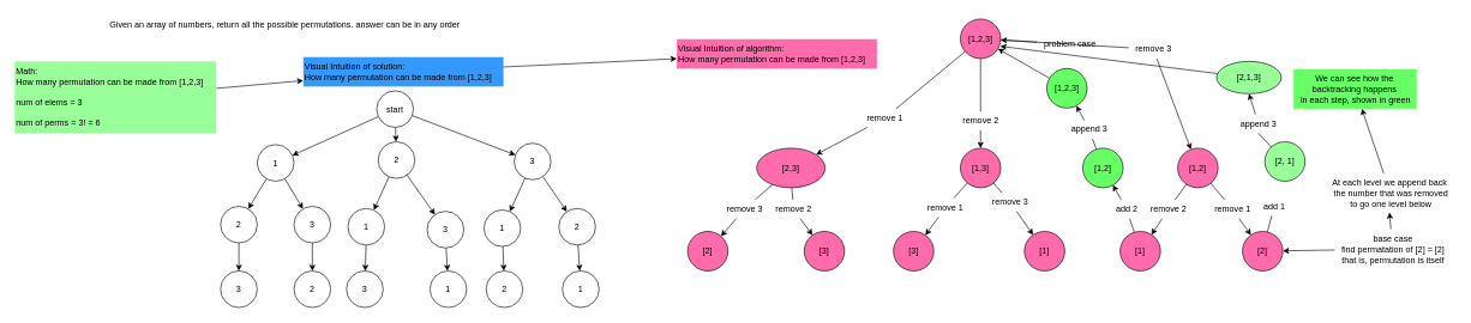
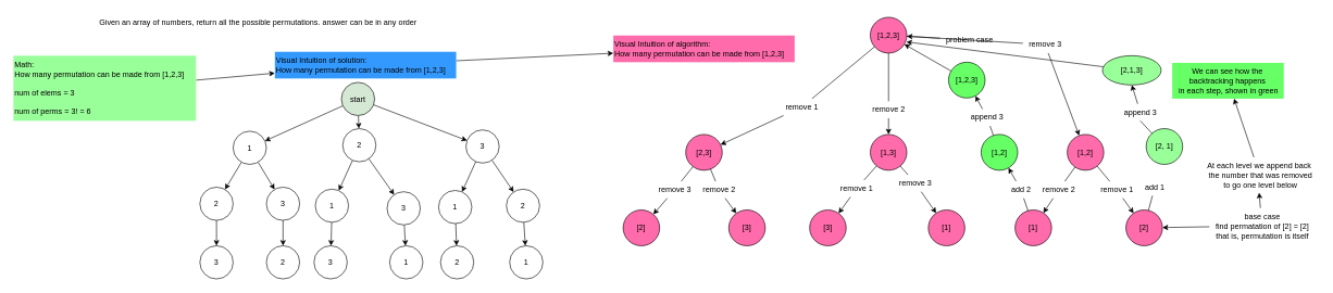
  <mxCell id="0" />
  <mxCell id="1" parent="0" />
  <mxCell id="2" value="Given an array of numbers, return all the possible permutations. answer can be in any order" style="text;html=1;align=center;verticalAlign=middle;resizable=0;points=[];autosize=1;strokeColor=none;fillColor=none;" parent="1" vertex="1"><mxGeometry x="140" y="20" width="510" height="30" as="geometry" /></mxCell>
  <mxCell id="3" style="edgeStyle=none;html=1;" parent="1" source="4" target="6" edge="1"><mxGeometry relative="1" as="geometry" /></mxCell>
  <mxCell id="4" value="Math:&lt;br&gt;How many permutation can be made from [1,2,3]&lt;br&gt;&lt;br&gt;num of elems = 3&lt;br&gt;&lt;br&gt;num of perms = 3! = 6" style="text;html=1;align=left;verticalAlign=middle;resizable=0;points=[];autosize=1;strokeColor=none;fillColor=#99FF99;" parent="1" vertex="1"><mxGeometry x="20" y="85" width="280" height="100" as="geometry" /></mxCell>
  <mxCell id="5" style="edgeStyle=none;html=1;" parent="1" source="6" target="38" edge="1"><mxGeometry relative="1" as="geometry" /></mxCell>
  <mxCell id="6" value="Visual Intuition of solution:&lt;br&gt;How many permutation can be made from [1,2,3]&lt;br&gt;" style="text;html=1;align=left;verticalAlign=middle;resizable=0;points=[];autosize=1;strokeColor=none;fillColor=#3399FF;" parent="1" vertex="1"><mxGeometry x="421" y="79" width="278" height="41" as="geometry" /></mxCell>
  <mxCell id="7" value="" style="edgeStyle=none;html=1;" parent="1" source="10" target="13" edge="1"><mxGeometry relative="1" as="geometry" /></mxCell>
  <mxCell id="8" value="" style="edgeStyle=none;html=1;" parent="1" source="10" target="16" edge="1"><mxGeometry relative="1" as="geometry" /></mxCell>
  <mxCell id="9" value="" style="edgeStyle=none;html=1;" parent="1" source="10" target="19" edge="1"><mxGeometry relative="1" as="geometry" /></mxCell>
- <mxCell id="10" value="start" style="ellipse;whiteSpace=wrap;html=1;" parent="1" vertex="1"><mxGeometry x="523" y="126" width="51" height="51" as="geometry" /></mxCell>
+ <mxCell id="10" value="start" style="ellipse;whiteSpace=wrap;html=1;fillColor=#d5e8d4;" parent="1" vertex="1"><mxGeometry x="523" y="126" width="51" height="51" as="geometry" /></mxCell>
  <mxCell id="11" value="" style="edgeStyle=none;html=1;" parent="1" source="13" target="21" edge="1"><mxGeometry relative="1" as="geometry" /></mxCell>
  <mxCell id="12" value="" style="edgeStyle=none;html=1;" parent="1" source="13" target="23" edge="1"><mxGeometry relative="1" as="geometry" /></mxCell>
  <mxCell id="13" value="1" style="ellipse;whiteSpace=wrap;html=1;" parent="1" vertex="1"><mxGeometry x="357" y="201" width="51" height="51" as="geometry" /></mxCell>
  <mxCell id="14" value="" style="edgeStyle=none;html=1;" parent="1" source="16" target="25" edge="1"><mxGeometry relative="1" as="geometry" /></mxCell>
  <mxCell id="15" value="" style="edgeStyle=none;html=1;" parent="1" source="16" target="27" edge="1"><mxGeometry relative="1" as="geometry" /></mxCell>
  <mxCell id="16" value="2" style="ellipse;whiteSpace=wrap;html=1;" parent="1" vertex="1"><mxGeometry x="525" y="197" width="51" height="51" as="geometry" /></mxCell>
  <mxCell id="17" value="" style="edgeStyle=none;html=1;" parent="1" source="19" target="29" edge="1"><mxGeometry relative="1" as="geometry" /></mxCell>
  <mxCell id="18" value="" style="edgeStyle=none;html=1;" parent="1" source="19" target="31" edge="1"><mxGeometry relative="1" as="geometry" /></mxCell>
  <mxCell id="19" value="3" style="ellipse;whiteSpace=wrap;html=1;" parent="1" vertex="1"><mxGeometry x="714" y="199" width="51" height="51" as="geometry" /></mxCell>
  <mxCell id="20" value="" style="edgeStyle=none;html=1;" parent="1" source="21" target="32" edge="1"><mxGeometry relative="1" as="geometry" /></mxCell>
  <mxCell id="21" value="2" style="ellipse;whiteSpace=wrap;html=1;" parent="1" vertex="1"><mxGeometry x="306" y="287" width="51" height="51" as="geometry" /></mxCell>
  <mxCell id="22" value="" style="edgeStyle=none;html=1;" parent="1" source="23" target="33" edge="1"><mxGeometry relative="1" as="geometry" /></mxCell>
  <mxCell id="23" value="3" style="ellipse;whiteSpace=wrap;html=1;" parent="1" vertex="1"><mxGeometry x="408" y="287" width="51" height="51" as="geometry" /></mxCell>
  <mxCell id="24" value="" style="edgeStyle=none;html=1;" parent="1" source="25" target="34" edge="1"><mxGeometry relative="1" as="geometry" /></mxCell>
  <mxCell id="25" value="1" style="ellipse;whiteSpace=wrap;html=1;" parent="1" vertex="1"><mxGeometry x="483" y="290" width="51" height="51" as="geometry" /></mxCell>
  <mxCell id="26" value="" style="edgeStyle=none;html=1;" parent="1" source="27" target="35" edge="1"><mxGeometry relative="1" as="geometry" /></mxCell>
  <mxCell id="27" value="3" style="ellipse;whiteSpace=wrap;html=1;" parent="1" vertex="1"><mxGeometry x="593" y="294" width="51" height="51" as="geometry" /></mxCell>
  <mxCell id="28" value="" style="edgeStyle=none;html=1;" parent="1" source="29" target="36" edge="1"><mxGeometry relative="1" as="geometry" /></mxCell>
  <mxCell id="29" value="1" style="ellipse;whiteSpace=wrap;html=1;" parent="1" vertex="1"><mxGeometry x="672" y="292" width="51" height="51" as="geometry" /></mxCell>
  <mxCell id="30" value="" style="edgeStyle=none;html=1;" parent="1" source="31" target="37" edge="1"><mxGeometry relative="1" as="geometry" /></mxCell>
  <mxCell id="31" value="2" style="ellipse;whiteSpace=wrap;html=1;" parent="1" vertex="1"><mxGeometry x="776" y="290" width="51" height="51" as="geometry" /></mxCell>
  <mxCell id="32" value="3" style="ellipse;whiteSpace=wrap;html=1;" parent="1" vertex="1"><mxGeometry x="306" y="377" width="51" height="51" as="geometry" /></mxCell>
  <mxCell id="33" value="2" style="ellipse;whiteSpace=wrap;html=1;" parent="1" vertex="1"><mxGeometry x="408" y="377" width="51" height="51" as="geometry" /></mxCell>
  <mxCell id="34" value="3" style="ellipse;whiteSpace=wrap;html=1;" parent="1" vertex="1"><mxGeometry x="481" y="377" width="51" height="51" as="geometry" /></mxCell>
  <mxCell id="35" value="1" style="ellipse;whiteSpace=wrap;html=1;" parent="1" vertex="1"><mxGeometry x="597" y="377" width="51" height="51" as="geometry" /></mxCell>
  <mxCell id="36" value="2" style="ellipse;whiteSpace=wrap;html=1;" parent="1" vertex="1"><mxGeometry x="675" y="377" width="51" height="51" as="geometry" /></mxCell>
  <mxCell id="37" value="1" style="ellipse;whiteSpace=wrap;html=1;" parent="1" vertex="1"><mxGeometry x="781" y="377" width="51" height="51" as="geometry" /></mxCell>
  <mxCell id="38" value="Visual Intuition of algorithm:&lt;br&gt;How many permutation can be made from [1,2,3]" style="text;html=1;align=left;verticalAlign=middle;resizable=0;points=[];autosize=1;strokeColor=none;fillColor=#FF6BAB;" parent="1" vertex="1"><mxGeometry x="940" y="54" width="278" height="41" as="geometry" /></mxCell>
  <mxCell id="39" value="" style="edgeStyle=none;html=1;startArrow=none;" parent="1" source="62" target="48" edge="1"><mxGeometry relative="1" as="geometry" /></mxCell>
  <mxCell id="40" style="edgeStyle=none;html=1;startArrow=none;" parent="1" source="60" target="45" edge="1"><mxGeometry relative="1" as="geometry" /></mxCell>
  <mxCell id="41" value="" style="edgeStyle=none;html=1;startArrow=none;" parent="1" source="64" target="51" edge="1"><mxGeometry relative="1" as="geometry" /></mxCell>
  <mxCell id="42" value="[1,2,3]" style="ellipse;whiteSpace=wrap;html=1;fillColor=#FF6BAB;" parent="1" vertex="1"><mxGeometry x="1334" y="26" width="56" height="55" as="geometry" /></mxCell>
  <mxCell id="43" value="" style="edgeStyle=none;html=1;startArrow=none;" parent="1" source="68" target="52" edge="1"><mxGeometry relative="1" as="geometry" /></mxCell>
  <mxCell id="44" value="" style="edgeStyle=none;html=1;startArrow=none;" parent="1" source="66" target="53" edge="1"><mxGeometry relative="1" as="geometry" /></mxCell>
- <mxCell id="45" value="[2,3]" style="ellipse;whiteSpace=wrap;html=1;fillColor=#FF6BAB;" parent="1" vertex="1"><mxGeometry x="1051" y="206" width="95" height="55" as="geometry" /></mxCell>
+ <mxCell id="45" value="[2,3]" style="ellipse;whiteSpace=wrap;html=1;fillColor=#FF6BAB;" parent="1" vertex="1"><mxGeometry x="1051" y="206" width="56" height="55" as="geometry" /></mxCell>
  <mxCell id="46" value="" style="edgeStyle=none;html=1;startArrow=none;" parent="1" source="72" target="54" edge="1"><mxGeometry relative="1" as="geometry" /></mxCell>
  <mxCell id="47" value="" style="edgeStyle=none;html=1;startArrow=none;" parent="1" source="70" target="55" edge="1"><mxGeometry relative="1" as="geometry" /></mxCell>
  <mxCell id="48" value="[1,3]" style="ellipse;whiteSpace=wrap;html=1;fillColor=#FF6BAB;" parent="1" vertex="1"><mxGeometry x="1334" y="206" width="56" height="55" as="geometry" /></mxCell>
  <mxCell id="49" value="" style="edgeStyle=none;html=1;startArrow=none;" parent="1" source="76" target="57" edge="1"><mxGeometry relative="1" as="geometry" /></mxCell>
  <mxCell id="50" value="" style="edgeStyle=none;html=1;startArrow=none;" parent="1" source="74" target="58" edge="1"><mxGeometry relative="1" as="geometry" /></mxCell>
  <mxCell id="51" value="[1,2]" style="ellipse;whiteSpace=wrap;html=1;fillColor=#FF6BAB;" parent="1" vertex="1"><mxGeometry x="1636" y="206" width="56" height="55" as="geometry" /></mxCell>
  <mxCell id="52" value="[2]" style="ellipse;whiteSpace=wrap;html=1;fillColor=#FF6BAB;" parent="1" vertex="1"><mxGeometry x="955" y="322" width="56" height="55" as="geometry" /></mxCell>
  <mxCell id="53" value="[3]" style="ellipse;whiteSpace=wrap;html=1;fillColor=#FF6BAB;" parent="1" vertex="1"><mxGeometry x="1117" y="322" width="56" height="55" as="geometry" /></mxCell>
  <mxCell id="54" value="[3]" style="ellipse;whiteSpace=wrap;html=1;fillColor=#FF6BAB;" parent="1" vertex="1"><mxGeometry x="1241" y="322" width="56" height="55" as="geometry" /></mxCell>
  <mxCell id="55" value="[1]" style="ellipse;whiteSpace=wrap;html=1;fillColor=#FF6BAB;" parent="1" vertex="1"><mxGeometry x="1423" y="322" width="56" height="55" as="geometry" /></mxCell>
  <mxCell id="56" style="edgeStyle=none;html=1;startArrow=none;" parent="1" source="89" target="85" edge="1"><mxGeometry relative="1" as="geometry" /></mxCell>
  <mxCell id="57" value="[1]" style="ellipse;whiteSpace=wrap;html=1;fillColor=#FF6BAB;" parent="1" vertex="1"><mxGeometry x="1556" y="322" width="56" height="55" as="geometry" /></mxCell>
  <mxCell id="58" value="[2]" style="ellipse;whiteSpace=wrap;html=1;fillColor=#FF6BAB;" parent="1" vertex="1"><mxGeometry x="1726" y="322" width="56" height="55" as="geometry" /></mxCell>
  <mxCell id="59" value="" style="edgeStyle=none;html=1;endArrow=none;" parent="1" source="42" target="60" edge="1"><mxGeometry relative="1" as="geometry"><mxPoint x="1336.636" y="115.149" as="sourcePoint" /><mxPoint x="1104.377" y="221.879" as="targetPoint" /></mxGeometry></mxCell>
  <mxCell id="60" value="remove 1" style="text;html=1;align=center;verticalAlign=middle;resizable=0;points=[];autosize=1;strokeColor=none;fillColor=none;" parent="1" vertex="1"><mxGeometry x="1195" y="151" width="68" height="26" as="geometry" /></mxCell>
  <mxCell id="61" value="" style="edgeStyle=none;html=1;endArrow=none;" parent="1" source="42" target="62" edge="1"><mxGeometry relative="1" as="geometry"><mxPoint x="1362" y="131" as="sourcePoint" /><mxPoint x="1362" y="206" as="targetPoint" /></mxGeometry></mxCell>
  <mxCell id="62" value="remove 2" style="text;html=1;align=center;verticalAlign=middle;resizable=0;points=[];autosize=1;strokeColor=none;fillColor=none;" parent="1" vertex="1"><mxGeometry x="1328" y="155" width="68" height="26" as="geometry" /></mxCell>
  <mxCell id="63" value="" style="edgeStyle=none;html=1;endArrow=none;" parent="1" source="42" target="64" edge="1"><mxGeometry relative="1" as="geometry"><mxPoint x="1387.673" y="114.477" as="sourcePoint" /><mxPoint x="1638.341" y="222.492" as="targetPoint" /></mxGeometry></mxCell>
  <mxCell id="64" value="remove 3" style="text;html=1;align=center;verticalAlign=middle;resizable=0;points=[];autosize=1;strokeColor=none;fillColor=none;" parent="1" vertex="1"><mxGeometry x="1568" y="55" width="68" height="26" as="geometry" /></mxCell>
  <mxCell id="65" value="" style="edgeStyle=none;html=1;endArrow=none;" parent="1" source="45" target="66" edge="1"><mxGeometry relative="1" as="geometry"><mxPoint x="1092.54" y="257.571" as="sourcePoint" /><mxPoint x="1131.318" y="325.507" as="targetPoint" /></mxGeometry></mxCell>
  <mxCell id="66" value="remove 2" style="text;html=1;align=center;verticalAlign=middle;resizable=0;points=[];autosize=1;strokeColor=none;fillColor=none;" parent="1" vertex="1"><mxGeometry x="1068" y="278" width="68" height="26" as="geometry" /></mxCell>
  <mxCell id="67" value="" style="edgeStyle=none;html=1;endArrow=none;" parent="1" source="45" target="68" edge="1"><mxGeometry relative="1" as="geometry"><mxPoint x="1061.33" y="254.833" as="sourcePoint" /><mxPoint x="1000.646" y="328.148" as="targetPoint" /></mxGeometry></mxCell>
  <mxCell id="68" value="remove 3" style="text;html=1;align=center;verticalAlign=middle;resizable=0;points=[];autosize=1;strokeColor=none;fillColor=none;" parent="1" vertex="1"><mxGeometry x="1000" y="278" width="68" height="26" as="geometry" /></mxCell>
  <mxCell id="69" value="" style="edgeStyle=none;html=1;endArrow=none;" parent="1" source="48" target="70" edge="1"><mxGeometry relative="1" as="geometry"><mxPoint x="1378.823" y="255.483" as="sourcePoint" /><mxPoint x="1434.13" y="327.551" as="targetPoint" /></mxGeometry></mxCell>
  <mxCell id="70" value="remove 3" style="text;html=1;align=center;verticalAlign=middle;resizable=0;points=[];autosize=1;strokeColor=none;fillColor=none;" parent="1" vertex="1"><mxGeometry x="1369" y="268" width="68" height="26" as="geometry" /></mxCell>
  <mxCell id="71" value="" style="edgeStyle=none;html=1;endArrow=none;" parent="1" source="48" target="72" edge="1"><mxGeometry relative="1" as="geometry"><mxPoint x="1344.728" y="255.145" as="sourcePoint" /><mxPoint x="1286.321" y="327.893" as="targetPoint" /></mxGeometry></mxCell>
  <mxCell id="72" value="remove 1" style="text;html=1;align=center;verticalAlign=middle;resizable=0;points=[];autosize=1;strokeColor=none;fillColor=none;" parent="1" vertex="1"><mxGeometry x="1279" y="276" width="68" height="26" as="geometry" /></mxCell>
  <mxCell id="73" value="" style="edgeStyle=none;html=1;endArrow=none;" parent="1" source="51" target="74" edge="1"><mxGeometry relative="1" as="geometry"><mxPoint x="1680.966" y="255.377" as="sourcePoint" /><mxPoint x="1737.016" y="327.637" as="targetPoint" /></mxGeometry></mxCell>
  <mxCell id="74" value="remove 1" style="text;html=1;align=center;verticalAlign=middle;resizable=0;points=[];autosize=1;strokeColor=none;fillColor=none;" parent="1" vertex="1"><mxGeometry x="1678" y="278" width="68" height="26" as="geometry" /></mxCell>
  <mxCell id="75" value="" style="edgeStyle=none;html=1;endArrow=none;" parent="1" source="51" target="76" edge="1"><mxGeometry relative="1" as="geometry"><mxPoint x="1648.281" y="256.258" as="sourcePoint" /><mxPoint x="1599.773" y="326.779" as="targetPoint" /></mxGeometry></mxCell>
  <mxCell id="76" value="remove 2" style="text;html=1;align=center;verticalAlign=middle;resizable=0;points=[];autosize=1;strokeColor=none;fillColor=none;" parent="1" vertex="1"><mxGeometry x="1589" y="278" width="68" height="26" as="geometry" /></mxCell>
  <mxCell id="77" style="edgeStyle=none;html=1;" parent="1" source="78" target="42" edge="1"><mxGeometry relative="1" as="geometry" /></mxCell>
  <mxCell id="78" value="problem case" style="text;html=1;align=center;verticalAlign=middle;resizable=0;points=[];autosize=1;strokeColor=none;fillColor=none;" parent="1" vertex="1"><mxGeometry x="1441" y="48" width="90" height="26" as="geometry" /></mxCell>
  <mxCell id="79" style="edgeStyle=none;html=1;" parent="1" source="81" target="58" edge="1"><mxGeometry relative="1" as="geometry" /></mxCell>
  <mxCell id="80" style="edgeStyle=none;html=1;entryX=0.493;entryY=0.991;entryDx=0;entryDy=0;entryPerimeter=0;" parent="1" source="81" target="100" edge="1"><mxGeometry relative="1" as="geometry" /></mxCell>
  <mxCell id="81" value="base case&lt;br&gt;find permatation of [2] = [2]&lt;br&gt;that is, permutation is itself" style="text;html=1;align=center;verticalAlign=middle;resizable=0;points=[];autosize=1;strokeColor=none;fillColor=none;" parent="1" vertex="1"><mxGeometry x="1854" y="319" width="161" height="55" as="geometry" /></mxCell>
  <mxCell id="82" style="edgeStyle=none;html=1;entryX=0.5;entryY=1;entryDx=0;entryDy=0;startArrow=none;" parent="1" source="97" target="93" edge="1"><mxGeometry relative="1" as="geometry" /></mxCell>
  <mxCell id="83" value="[2, 1]" style="ellipse;whiteSpace=wrap;html=1;fillColor=#99FF99;" parent="1" vertex="1"><mxGeometry x="1757" y="197" width="56" height="55" as="geometry" /></mxCell>
  <mxCell id="84" value="" style="edgeStyle=none;html=1;startArrow=none;" parent="1" source="95" target="91" edge="1"><mxGeometry relative="1" as="geometry" /></mxCell>
  <mxCell id="85" value="[1,2]" style="ellipse;whiteSpace=wrap;html=1;fillColor=#66FF66;" parent="1" vertex="1"><mxGeometry x="1504" y="206" width="56" height="55" as="geometry" /></mxCell>
  <mxCell id="86" value="" style="edgeStyle=none;html=1;endArrow=none;" parent="1" source="58" target="87" edge="1"><mxGeometry relative="1" as="geometry"><mxPoint x="1760.548" y="322.763" as="sourcePoint" /><mxPoint x="1778.374" y="251.219" as="targetPoint" /></mxGeometry></mxCell>
  <mxCell id="87" value="add 1" style="text;html=1;align=center;verticalAlign=middle;resizable=0;points=[];autosize=1;strokeColor=none;fillColor=none;" parent="1" vertex="1"><mxGeometry x="1746" y="274" width="48" height="26" as="geometry" /></mxCell>
  <mxCell id="88" value="" style="edgeStyle=none;html=1;endArrow=none;" parent="1" source="57" target="89" edge="1"><mxGeometry relative="1" as="geometry"><mxPoint x="1576.599" y="322.978" as="sourcePoint" /><mxPoint x="1559.503" y="262.994" as="targetPoint" /></mxGeometry></mxCell>
  <mxCell id="89" value="add 2" style="text;html=1;align=center;verticalAlign=middle;resizable=0;points=[];autosize=1;strokeColor=none;fillColor=none;" parent="1" vertex="1"><mxGeometry x="1541" y="278" width="48" height="26" as="geometry" /></mxCell>
  <mxCell id="90" style="edgeStyle=none;html=1;" parent="1" source="91" target="42" edge="1"><mxGeometry relative="1" as="geometry" /></mxCell>
  <mxCell id="91" value="[1,2,3]" style="ellipse;whiteSpace=wrap;html=1;fillColor=#66FF66;" parent="1" vertex="1"><mxGeometry x="1454" y="95" width="56" height="55" as="geometry" /></mxCell>
  <mxCell id="92" style="edgeStyle=none;html=1;" parent="1" source="93" edge="1"><mxGeometry relative="1" as="geometry"><mxPoint x="1389.333" y="63.833" as="targetPoint" /></mxGeometry></mxCell>
  <mxCell id="93" value="[2,1,3]" style="ellipse;whiteSpace=wrap;html=1;fillColor=#99FF99;" parent="1" vertex="1"><mxGeometry x="1690" y="85" width="90" height="45" as="geometry" /></mxCell>
  <mxCell id="94" value="" style="edgeStyle=none;html=1;endArrow=none;" parent="1" source="85" target="95" edge="1"><mxGeometry relative="1" as="geometry"><mxPoint x="1520.753" y="208.316" as="sourcePoint" /><mxPoint x="1493.343" y="147.643" as="targetPoint" /></mxGeometry></mxCell>
  <mxCell id="95" value="append 3" style="text;html=1;align=center;verticalAlign=middle;resizable=0;points=[];autosize=1;strokeColor=none;fillColor=none;" parent="1" vertex="1"><mxGeometry x="1479" y="167" width="68" height="26" as="geometry" /></mxCell>
  <mxCell id="96" value="" style="edgeStyle=none;html=1;entryX=0.5;entryY=1;entryDx=0;entryDy=0;endArrow=none;" parent="1" source="83" target="97" edge="1"><mxGeometry relative="1" as="geometry"><mxPoint x="1771.983" y="200.153" as="sourcePoint" /><mxPoint x="1740" y="140" as="targetPoint" /></mxGeometry></mxCell>
  <mxCell id="97" value="append 3" style="text;html=1;align=center;verticalAlign=middle;resizable=0;points=[];autosize=1;strokeColor=none;fillColor=none;" parent="1" vertex="1"><mxGeometry x="1714" y="159" width="68" height="26" as="geometry" /></mxCell>
  <mxCell id="98" value="We can see how the&amp;nbsp;&lt;br&gt;backtracking happens&amp;nbsp;&lt;br&gt;in each step, shown in green" style="text;html=1;align=center;verticalAlign=middle;resizable=0;points=[];autosize=1;strokeColor=none;fillColor=#66FF66;" parent="1" vertex="1"><mxGeometry x="1797" y="96" width="171" height="55" as="geometry" /></mxCell>
  <mxCell id="99" style="edgeStyle=none;html=1;" parent="1" source="100" target="98" edge="1"><mxGeometry relative="1" as="geometry" /></mxCell>
  <mxCell id="100" value="At each level we append back&amp;nbsp;&lt;br&gt;the number that was removed&lt;br&gt;to go one level below" style="text;html=1;align=center;verticalAlign=middle;resizable=0;points=[];autosize=1;strokeColor=none;fillColor=none;" parent="1" vertex="1"><mxGeometry x="1841" y="241" width="181" height="55" as="geometry" /></mxCell>
